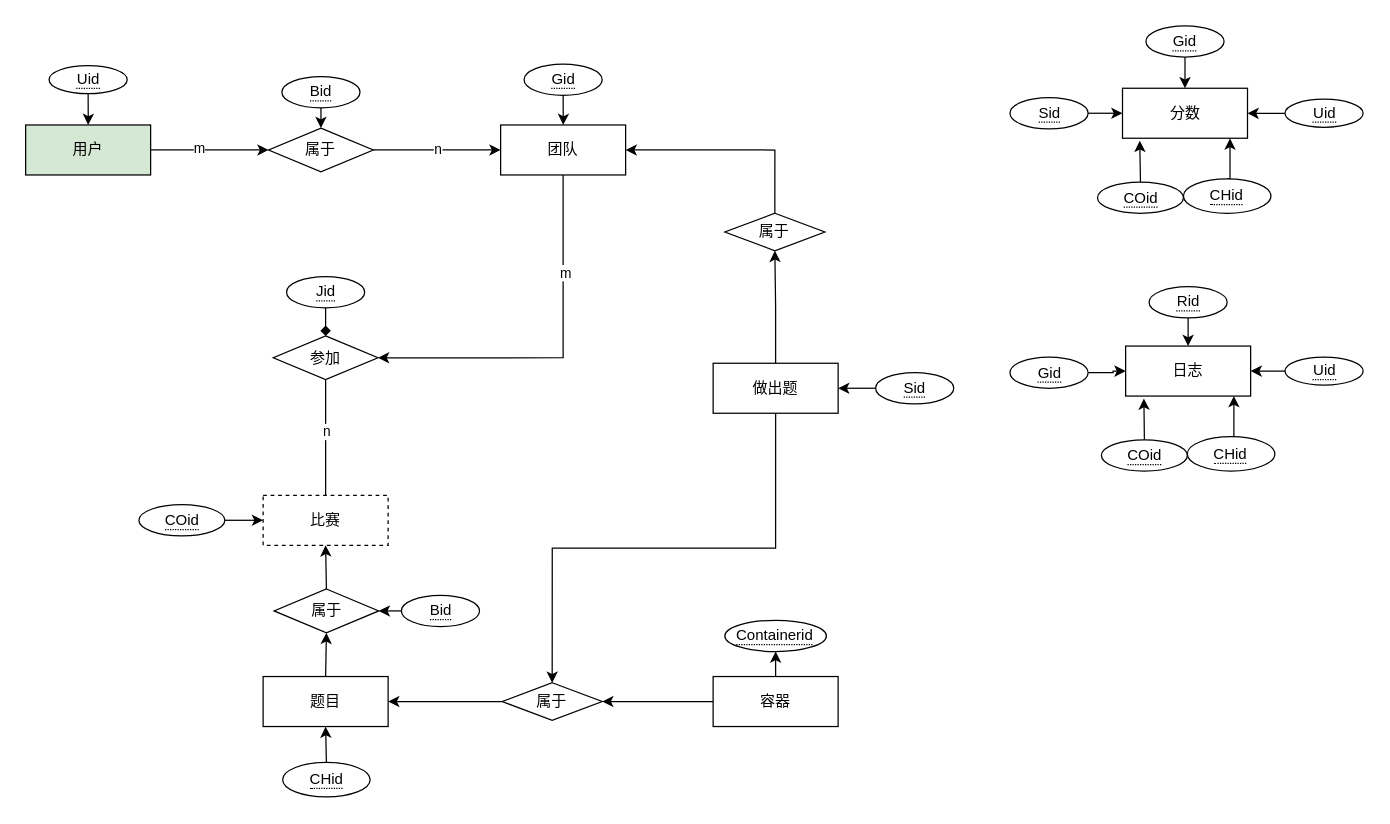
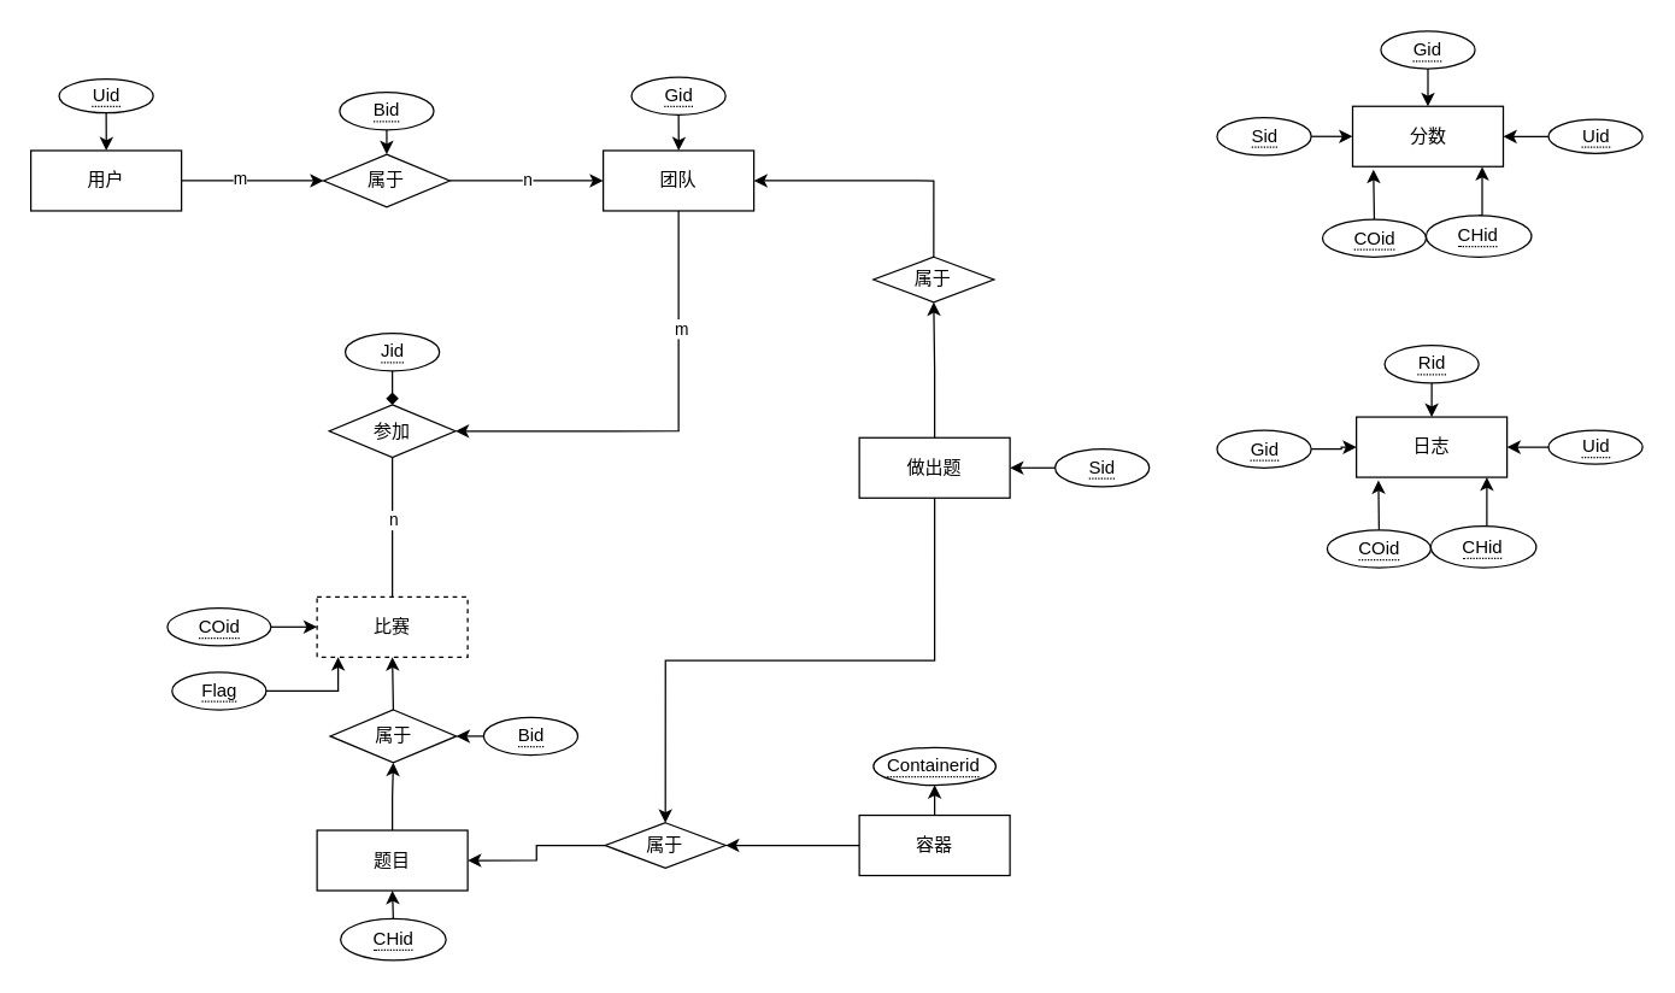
  <mxCell id="0" />
  <mxCell id="1" parent="0" />
  <mxCell id="2" style="edgeStyle=orthogonalEdgeStyle;rounded=0;orthogonalLoop=1;jettySize=auto;html=1;entryX=0;entryY=0.5;entryDx=0;entryDy=0;" edge="1" parent="1" source="4" target="14"><mxGeometry relative="1" as="geometry" /></mxCell>
  <mxCell id="3" value="m" style="edgeLabel;html=1;align=center;verticalAlign=middle;resizable=0;points=[];" vertex="1" connectable="0" parent="2"><mxGeometry x="-0.195" y="2" relative="1" as="geometry"><mxPoint as="offset" /></mxGeometry></mxCell>
- <mxCell id="4" value="用户" style="whiteSpace=wrap;html=1;align=center;fillColor=#d5e8d4;" vertex="1" parent="1"><mxGeometry x="20" y="99.38" width="100" height="40" as="geometry" /></mxCell>
+ <mxCell id="4" value="用户" style="whiteSpace=wrap;html=1;align=center;" vertex="1" parent="1"><mxGeometry x="20" y="99.38" width="100" height="40" as="geometry" /></mxCell>
  <mxCell id="5" value="团队" style="whiteSpace=wrap;html=1;align=center;" vertex="1" parent="1"><mxGeometry x="400" y="99.38" width="100" height="40" as="geometry" /></mxCell>
  <mxCell id="6" style="edgeStyle=orthogonalEdgeStyle;rounded=0;orthogonalLoop=1;jettySize=auto;html=1;" edge="1" parent="1" source="7" target="4"><mxGeometry relative="1" as="geometry" /></mxCell>
  <mxCell id="7" value="&lt;span style=&quot;border-bottom: 1px dotted&quot;&gt;Uid&lt;br&gt;&lt;/span&gt;" style="ellipse;whiteSpace=wrap;html=1;align=center;" vertex="1" parent="1"><mxGeometry x="38.75" y="51.88" width="62.5" height="22.5" as="geometry" /></mxCell>
  <mxCell id="8" style="edgeStyle=orthogonalEdgeStyle;rounded=0;orthogonalLoop=1;jettySize=auto;html=1;entryX=0.5;entryY=0;entryDx=0;entryDy=0;" edge="1" parent="1" source="9" target="5"><mxGeometry relative="1" as="geometry" /></mxCell>
  <mxCell id="9" value="&lt;span style=&quot;border-bottom: 1px dotted&quot;&gt;Gid&lt;br&gt;&lt;/span&gt;" style="ellipse;whiteSpace=wrap;html=1;align=center;" vertex="1" parent="1"><mxGeometry x="418.75" y="50.63" width="62.5" height="25" as="geometry" /></mxCell>
  <mxCell id="10" style="edgeStyle=orthogonalEdgeStyle;rounded=0;orthogonalLoop=1;jettySize=auto;html=1;exitX=0.5;exitY=1;exitDx=0;exitDy=0;entryX=0.5;entryY=0;entryDx=0;entryDy=0;" edge="1" parent="1" source="11" target="14"><mxGeometry relative="1" as="geometry" /></mxCell>
  <mxCell id="11" value="&lt;span style=&quot;border-bottom: 1px dotted&quot;&gt;Bid&lt;br&gt;&lt;/span&gt;" style="ellipse;whiteSpace=wrap;html=1;align=center;" vertex="1" parent="1"><mxGeometry x="225.01" y="60.63" width="62.5" height="25" as="geometry" /></mxCell>
  <mxCell id="12" style="edgeStyle=orthogonalEdgeStyle;rounded=0;orthogonalLoop=1;jettySize=auto;html=1;exitX=1;exitY=0.5;exitDx=0;exitDy=0;entryX=0;entryY=0.5;entryDx=0;entryDy=0;" edge="1" parent="1" source="14" target="5"><mxGeometry relative="1" as="geometry" /></mxCell>
  <mxCell id="13" value="n" style="edgeLabel;html=1;align=center;verticalAlign=middle;resizable=0;points=[];" vertex="1" connectable="0" parent="12"><mxGeometry x="-0.001" y="1" relative="1" as="geometry"><mxPoint as="offset" /></mxGeometry></mxCell>
  <mxCell id="14" value="属于" style="shape=rhombus;perimeter=rhombusPerimeter;whiteSpace=wrap;html=1;align=center;" vertex="1" parent="1"><mxGeometry x="214.38" y="101.88" width="83.75" height="35" as="geometry" /></mxCell>
  <mxCell id="15" style="edgeStyle=orthogonalEdgeStyle;rounded=0;orthogonalLoop=1;jettySize=auto;html=1;exitX=0.5;exitY=1;exitDx=0;exitDy=0;entryX=1;entryY=0.5;entryDx=0;entryDy=0;" edge="1" parent="1" source="5" target="19"><mxGeometry relative="1" as="geometry" /></mxCell>
  <mxCell id="16" value="m" style="edgeLabel;html=1;align=center;verticalAlign=middle;resizable=0;points=[];" vertex="1" connectable="0" parent="15"><mxGeometry x="-0.472" y="1" relative="1" as="geometry"><mxPoint as="offset" /></mxGeometry></mxCell>
  <mxCell id="17" style="edgeStyle=orthogonalEdgeStyle;rounded=0;orthogonalLoop=1;jettySize=auto;html=1;exitX=0.5;exitY=1;exitDx=0;exitDy=0;entryX=0.5;entryY=0;entryDx=0;entryDy=0;endArrow=none;" edge="1" parent="1" source="19" target="24"><mxGeometry relative="1" as="geometry" /></mxCell>
  <mxCell id="18" value="n" style="edgeLabel;html=1;align=center;verticalAlign=middle;resizable=0;points=[];" vertex="1" connectable="0" parent="17"><mxGeometry x="-0.124" y="1" relative="1" as="geometry"><mxPoint as="offset" /></mxGeometry></mxCell>
  <mxCell id="19" value="参加" style="shape=rhombus;perimeter=rhombusPerimeter;whiteSpace=wrap;html=1;align=center;" vertex="1" parent="1"><mxGeometry x="218.12" y="268.13" width="83.75" height="35" as="geometry" /></mxCell>
  <mxCell id="20" style="edgeStyle=orthogonalEdgeStyle;rounded=0;orthogonalLoop=1;jettySize=auto;html=1;exitX=0.5;exitY=1;exitDx=0;exitDy=0;entryX=0.5;entryY=0;entryDx=0;entryDy=0;endArrow=diamond;" edge="1" parent="1" source="21" target="19"><mxGeometry relative="1" as="geometry" /></mxCell>
  <mxCell id="21" value="&lt;span style=&quot;border-bottom: 1px dotted&quot;&gt;Jid&lt;br&gt;&lt;/span&gt;" style="ellipse;whiteSpace=wrap;html=1;align=center;" vertex="1" parent="1"><mxGeometry x="228.74" y="220.63" width="62.5" height="25" as="geometry" /></mxCell>
  <mxCell id="22" style="edgeStyle=orthogonalEdgeStyle;rounded=0;orthogonalLoop=1;jettySize=auto;html=1;exitX=0.5;exitY=0;exitDx=0;exitDy=0;entryX=0.5;entryY=1;entryDx=0;entryDy=0;" edge="1" parent="1" source="23" target="30"><mxGeometry relative="1" as="geometry" /></mxCell>
- <mxCell id="23" value="题目" style="whiteSpace=wrap;html=1;align=center;" vertex="1" parent="1"><mxGeometry x="210" y="540.63" width="100" height="40" as="geometry" /></mxCell>
+ <mxCell id="23" value="题目" style="whiteSpace=wrap;html=1;align=center;" vertex="1" parent="1"><mxGeometry x="210" y="550.63" width="100" height="40" as="geometry" /></mxCell>
  <mxCell id="24" value="比赛" style="whiteSpace=wrap;html=1;align=center;dashed=1;" vertex="1" parent="1"><mxGeometry x="210" y="395.63" width="100" height="40" as="geometry" /></mxCell>
  <mxCell id="25" style="edgeStyle=orthogonalEdgeStyle;rounded=0;orthogonalLoop=1;jettySize=auto;html=1;exitX=0.5;exitY=0;exitDx=0;exitDy=0;entryX=0.5;entryY=1;entryDx=0;entryDy=0;" edge="1" parent="1" source="26" target="23"><mxGeometry relative="1" as="geometry" /></mxCell>
  <mxCell id="26" value="&lt;span style=&quot;border-bottom: 1px dotted&quot;&gt;CHid&lt;br&gt;&lt;/span&gt;" style="ellipse;whiteSpace=wrap;html=1;align=center;" vertex="1" parent="1"><mxGeometry x="225.62" y="609.38" width="70" height="27.5" as="geometry" /></mxCell>
  <mxCell id="27" style="edgeStyle=orthogonalEdgeStyle;rounded=0;orthogonalLoop=1;jettySize=auto;html=1;exitX=1;exitY=0.5;exitDx=0;exitDy=0;entryX=0;entryY=0.5;entryDx=0;entryDy=0;" edge="1" parent="1" source="28" target="24"><mxGeometry relative="1" as="geometry" /></mxCell>
  <mxCell id="28" value="&lt;span style=&quot;border-bottom: 1px dotted&quot;&gt;COid&lt;br&gt;&lt;/span&gt;" style="ellipse;whiteSpace=wrap;html=1;align=center;" vertex="1" parent="1"><mxGeometry x="110.62" y="403.13" width="68.75" height="25" as="geometry" /></mxCell>
  <mxCell id="29" style="edgeStyle=orthogonalEdgeStyle;rounded=0;orthogonalLoop=1;jettySize=auto;html=1;exitX=0.5;exitY=0;exitDx=0;exitDy=0;entryX=0.5;entryY=1;entryDx=0;entryDy=0;" edge="1" parent="1" source="30" target="24"><mxGeometry relative="1" as="geometry" /></mxCell>
  <mxCell id="30" value="属于" style="shape=rhombus;perimeter=rhombusPerimeter;whiteSpace=wrap;html=1;align=center;" vertex="1" parent="1"><mxGeometry x="218.75" y="470.63" width="83.75" height="35" as="geometry" /></mxCell>
  <mxCell id="31" style="edgeStyle=orthogonalEdgeStyle;rounded=0;orthogonalLoop=1;jettySize=auto;html=1;exitX=0;exitY=0.5;exitDx=0;exitDy=0;entryX=1;entryY=0.5;entryDx=0;entryDy=0;" edge="1" parent="1" source="32" target="30"><mxGeometry relative="1" as="geometry" /></mxCell>
  <mxCell id="32" value="&lt;span style=&quot;border-bottom: 1px dotted&quot;&gt;Bid&lt;br&gt;&lt;/span&gt;" style="ellipse;whiteSpace=wrap;html=1;align=center;" vertex="1" parent="1"><mxGeometry x="320.62" y="475.63" width="62.5" height="25" as="geometry" /></mxCell>
+ <mxCell id="33" style="edgeStyle=orthogonalEdgeStyle;rounded=0;orthogonalLoop=1;jettySize=auto;html=1;entryX=0.14;entryY=1;entryDx=0;entryDy=0;entryPerimeter=0;" edge="1" parent="1" source="34" target="24"><mxGeometry relative="1" as="geometry" /></mxCell>
+ <mxCell id="34" value="&lt;span style=&quot;border-bottom: 1px dotted&quot;&gt;Flag&lt;br&gt;&lt;/span&gt;" style="ellipse;whiteSpace=wrap;html=1;align=center;" vertex="1" parent="1"><mxGeometry x="113.74" y="445.63" width="62.5" height="25" as="geometry" /></mxCell>
  <mxCell id="35" value="日志" style="whiteSpace=wrap;html=1;align=center;" vertex="1" parent="1"><mxGeometry x="900" y="276.25" width="100" height="40" as="geometry" /></mxCell>
  <mxCell id="36" value="分数" style="whiteSpace=wrap;html=1;align=center;" vertex="1" parent="1"><mxGeometry x="897.5" y="70" width="100" height="40" as="geometry" /></mxCell>
  <mxCell id="37" style="edgeStyle=orthogonalEdgeStyle;rounded=0;orthogonalLoop=1;jettySize=auto;html=1;exitX=1;exitY=0.5;exitDx=0;exitDy=0;entryX=0;entryY=0.5;entryDx=0;entryDy=0;" edge="1" parent="1" source="38" target="36"><mxGeometry relative="1" as="geometry" /></mxCell>
  <mxCell id="38" value="&lt;span style=&quot;border-bottom: 1px dotted&quot;&gt;Sid&lt;br&gt;&lt;/span&gt;" style="ellipse;whiteSpace=wrap;html=1;align=center;" vertex="1" parent="1"><mxGeometry x="807.5" y="77.5" width="62.5" height="25" as="geometry" /></mxCell>
  <mxCell id="39" style="edgeStyle=orthogonalEdgeStyle;rounded=0;orthogonalLoop=1;jettySize=auto;html=1;exitX=0.5;exitY=1;exitDx=0;exitDy=0;entryX=0.5;entryY=0;entryDx=0;entryDy=0;" edge="1" parent="1" source="40" target="36"><mxGeometry relative="1" as="geometry" /></mxCell>
  <mxCell id="40" value="&lt;span style=&quot;border-bottom: 1px dotted&quot;&gt;Gid&lt;br&gt;&lt;/span&gt;" style="ellipse;whiteSpace=wrap;html=1;align=center;" vertex="1" parent="1"><mxGeometry x="916.25" y="20" width="62.5" height="25" as="geometry" /></mxCell>
  <mxCell id="41" style="edgeStyle=orthogonalEdgeStyle;rounded=0;orthogonalLoop=1;jettySize=auto;html=1;entryX=1;entryY=0.5;entryDx=0;entryDy=0;" edge="1" parent="1" source="42" target="36"><mxGeometry relative="1" as="geometry" /></mxCell>
  <mxCell id="42" value="&lt;span style=&quot;border-bottom: 1px dotted&quot;&gt;Uid&lt;br&gt;&lt;/span&gt;" style="ellipse;whiteSpace=wrap;html=1;align=center;" vertex="1" parent="1"><mxGeometry x="1027.5" y="78.75" width="62.5" height="22.5" as="geometry" /></mxCell>
  <mxCell id="43" style="edgeStyle=orthogonalEdgeStyle;rounded=0;orthogonalLoop=1;jettySize=auto;html=1;exitX=0.5;exitY=0;exitDx=0;exitDy=0;entryX=0.138;entryY=1.049;entryDx=0;entryDy=0;entryPerimeter=0;" edge="1" parent="1" source="44" target="36"><mxGeometry relative="1" as="geometry" /></mxCell>
  <mxCell id="44" value="&lt;span style=&quot;border-bottom: 1px dotted&quot;&gt;COid&lt;br&gt;&lt;/span&gt;" style="ellipse;whiteSpace=wrap;html=1;align=center;" vertex="1" parent="1"><mxGeometry x="877.5" y="145" width="68.75" height="25" as="geometry" /></mxCell>
  <mxCell id="45" style="edgeStyle=orthogonalEdgeStyle;rounded=0;orthogonalLoop=1;jettySize=auto;html=1;exitX=0.5;exitY=0;exitDx=0;exitDy=0;entryX=0.86;entryY=1.004;entryDx=0;entryDy=0;entryPerimeter=0;" edge="1" parent="1" source="46" target="36"><mxGeometry relative="1" as="geometry" /></mxCell>
  <mxCell id="46" value="&lt;span style=&quot;border-bottom: 1px dotted&quot;&gt;CHid&lt;br&gt;&lt;/span&gt;" style="ellipse;whiteSpace=wrap;html=1;align=center;" vertex="1" parent="1"><mxGeometry x="946.25" y="142.5" width="70" height="27.5" as="geometry" /></mxCell>
  <mxCell id="47" style="edgeStyle=orthogonalEdgeStyle;rounded=0;orthogonalLoop=1;jettySize=auto;html=1;exitX=0.5;exitY=1;exitDx=0;exitDy=0;entryX=0.5;entryY=0;entryDx=0;entryDy=0;" edge="1" parent="1" source="48" target="35"><mxGeometry relative="1" as="geometry" /></mxCell>
  <mxCell id="48" value="&lt;span style=&quot;border-bottom: 1px dotted&quot;&gt;Rid&lt;br&gt;&lt;/span&gt;" style="ellipse;whiteSpace=wrap;html=1;align=center;" vertex="1" parent="1"><mxGeometry x="918.75" y="228.75" width="62.5" height="25" as="geometry" /></mxCell>
  <mxCell id="49" style="edgeStyle=orthogonalEdgeStyle;rounded=0;orthogonalLoop=1;jettySize=auto;html=1;exitX=0.5;exitY=0;exitDx=0;exitDy=0;entryX=0.138;entryY=1.049;entryDx=0;entryDy=0;entryPerimeter=0;" edge="1" source="50" parent="1"><mxGeometry relative="1" as="geometry"><mxPoint x="914.63" y="318.25" as="targetPoint" /></mxGeometry></mxCell>
  <mxCell id="50" value="&lt;span style=&quot;border-bottom: 1px dotted&quot;&gt;COid&lt;br&gt;&lt;/span&gt;" style="ellipse;whiteSpace=wrap;html=1;align=center;" vertex="1" parent="1"><mxGeometry x="880.63" y="351.25" width="68.75" height="25" as="geometry" /></mxCell>
  <mxCell id="51" style="edgeStyle=orthogonalEdgeStyle;rounded=0;orthogonalLoop=1;jettySize=auto;html=1;exitX=0.5;exitY=0;exitDx=0;exitDy=0;entryX=0.86;entryY=1.004;entryDx=0;entryDy=0;entryPerimeter=0;" edge="1" source="52" parent="1"><mxGeometry relative="1" as="geometry"><mxPoint x="986.63" y="316.25" as="targetPoint" /></mxGeometry></mxCell>
  <mxCell id="52" value="&lt;span style=&quot;border-bottom: 1px dotted&quot;&gt;CHid&lt;br&gt;&lt;/span&gt;" style="ellipse;whiteSpace=wrap;html=1;align=center;" vertex="1" parent="1"><mxGeometry x="949.38" y="348.75" width="70" height="27.5" as="geometry" /></mxCell>
  <mxCell id="53" style="edgeStyle=orthogonalEdgeStyle;rounded=0;orthogonalLoop=1;jettySize=auto;html=1;entryX=0;entryY=0.5;entryDx=0;entryDy=0;" edge="1" parent="1" source="54" target="35"><mxGeometry relative="1" as="geometry" /></mxCell>
  <mxCell id="54" value="&lt;span style=&quot;border-bottom: 1px dotted&quot;&gt;Gid&lt;br&gt;&lt;/span&gt;" style="ellipse;whiteSpace=wrap;html=1;align=center;" vertex="1" parent="1"><mxGeometry x="807.5" y="285" width="62.5" height="25" as="geometry" /></mxCell>
  <mxCell id="55" style="edgeStyle=orthogonalEdgeStyle;rounded=0;orthogonalLoop=1;jettySize=auto;html=1;entryX=1;entryY=0.5;entryDx=0;entryDy=0;" edge="1" parent="1" source="56" target="35"><mxGeometry relative="1" as="geometry" /></mxCell>
  <mxCell id="56" value="&lt;span style=&quot;border-bottom: 1px dotted&quot;&gt;Uid&lt;br&gt;&lt;/span&gt;" style="ellipse;whiteSpace=wrap;html=1;align=center;" vertex="1" parent="1"><mxGeometry x="1027.5" y="285" width="62.5" height="22.5" as="geometry" /></mxCell>
  <mxCell id="57" value="" style="edgeStyle=orthogonalEdgeStyle;rounded=0;orthogonalLoop=1;jettySize=auto;html=1;" edge="1" parent="1" source="59" target="60"><mxGeometry relative="1" as="geometry" /></mxCell>
  <mxCell id="58" style="edgeStyle=orthogonalEdgeStyle;rounded=0;orthogonalLoop=1;jettySize=auto;html=1;entryX=1;entryY=0.5;entryDx=0;entryDy=0;" edge="1" parent="1" source="59" target="62"><mxGeometry relative="1" as="geometry" /></mxCell>
  <mxCell id="59" value="容器" style="whiteSpace=wrap;html=1;align=center;" vertex="1" parent="1"><mxGeometry x="570" y="540.63" width="100" height="40" as="geometry" /></mxCell>
  <mxCell id="60" value="&lt;span style=&quot;border-bottom: 1px dotted&quot;&gt;Containerid&lt;br&gt;&lt;/span&gt;" style="ellipse;whiteSpace=wrap;html=1;align=center;" vertex="1" parent="1"><mxGeometry x="579.38" y="495.63" width="81.25" height="25" as="geometry" /></mxCell>
  <mxCell id="61" style="edgeStyle=orthogonalEdgeStyle;rounded=0;orthogonalLoop=1;jettySize=auto;html=1;entryX=1;entryY=0.5;entryDx=0;entryDy=0;" edge="1" parent="1" source="62" target="23"><mxGeometry relative="1" as="geometry" /></mxCell>
  <mxCell id="62" value="属于" style="shape=rhombus;perimeter=rhombusPerimeter;whiteSpace=wrap;html=1;align=center;" vertex="1" parent="1"><mxGeometry x="401.25" y="545.63" width="80" height="30" as="geometry" /></mxCell>
  <mxCell id="63" style="edgeStyle=orthogonalEdgeStyle;rounded=0;orthogonalLoop=1;jettySize=auto;html=1;exitX=0.5;exitY=0;exitDx=0;exitDy=0;entryX=0.5;entryY=1;entryDx=0;entryDy=0;" edge="1" parent="1" source="65" target="69"><mxGeometry relative="1" as="geometry" /></mxCell>
  <mxCell id="64" style="edgeStyle=orthogonalEdgeStyle;rounded=0;orthogonalLoop=1;jettySize=auto;html=1;exitX=0.5;exitY=1;exitDx=0;exitDy=0;entryX=0.5;entryY=0;entryDx=0;entryDy=0;" edge="1" parent="1" source="65" target="62"><mxGeometry relative="1" as="geometry" /></mxCell>
  <mxCell id="65" value="做出题" style="whiteSpace=wrap;html=1;align=center;" vertex="1" parent="1"><mxGeometry x="570.01" y="290" width="100" height="40" as="geometry" /></mxCell>
  <mxCell id="66" style="edgeStyle=orthogonalEdgeStyle;rounded=0;orthogonalLoop=1;jettySize=auto;html=1;exitX=0;exitY=0.5;exitDx=0;exitDy=0;entryX=1;entryY=0.5;entryDx=0;entryDy=0;" edge="1" parent="1" source="67" target="65"><mxGeometry relative="1" as="geometry" /></mxCell>
  <mxCell id="67" value="&lt;span style=&quot;border-bottom: 1px dotted&quot;&gt;Sid&lt;br&gt;&lt;/span&gt;" style="ellipse;whiteSpace=wrap;html=1;align=center;" vertex="1" parent="1"><mxGeometry x="700" y="297.5" width="62.5" height="25" as="geometry" /></mxCell>
  <mxCell id="68" style="edgeStyle=orthogonalEdgeStyle;rounded=0;orthogonalLoop=1;jettySize=auto;html=1;exitX=0.5;exitY=0;exitDx=0;exitDy=0;entryX=1;entryY=0.5;entryDx=0;entryDy=0;" edge="1" parent="1" source="69" target="5"><mxGeometry relative="1" as="geometry" /></mxCell>
  <mxCell id="69" value="属于" style="shape=rhombus;perimeter=rhombusPerimeter;whiteSpace=wrap;html=1;align=center;" vertex="1" parent="1"><mxGeometry x="579.38" y="170" width="80" height="30" as="geometry" /></mxCell>
